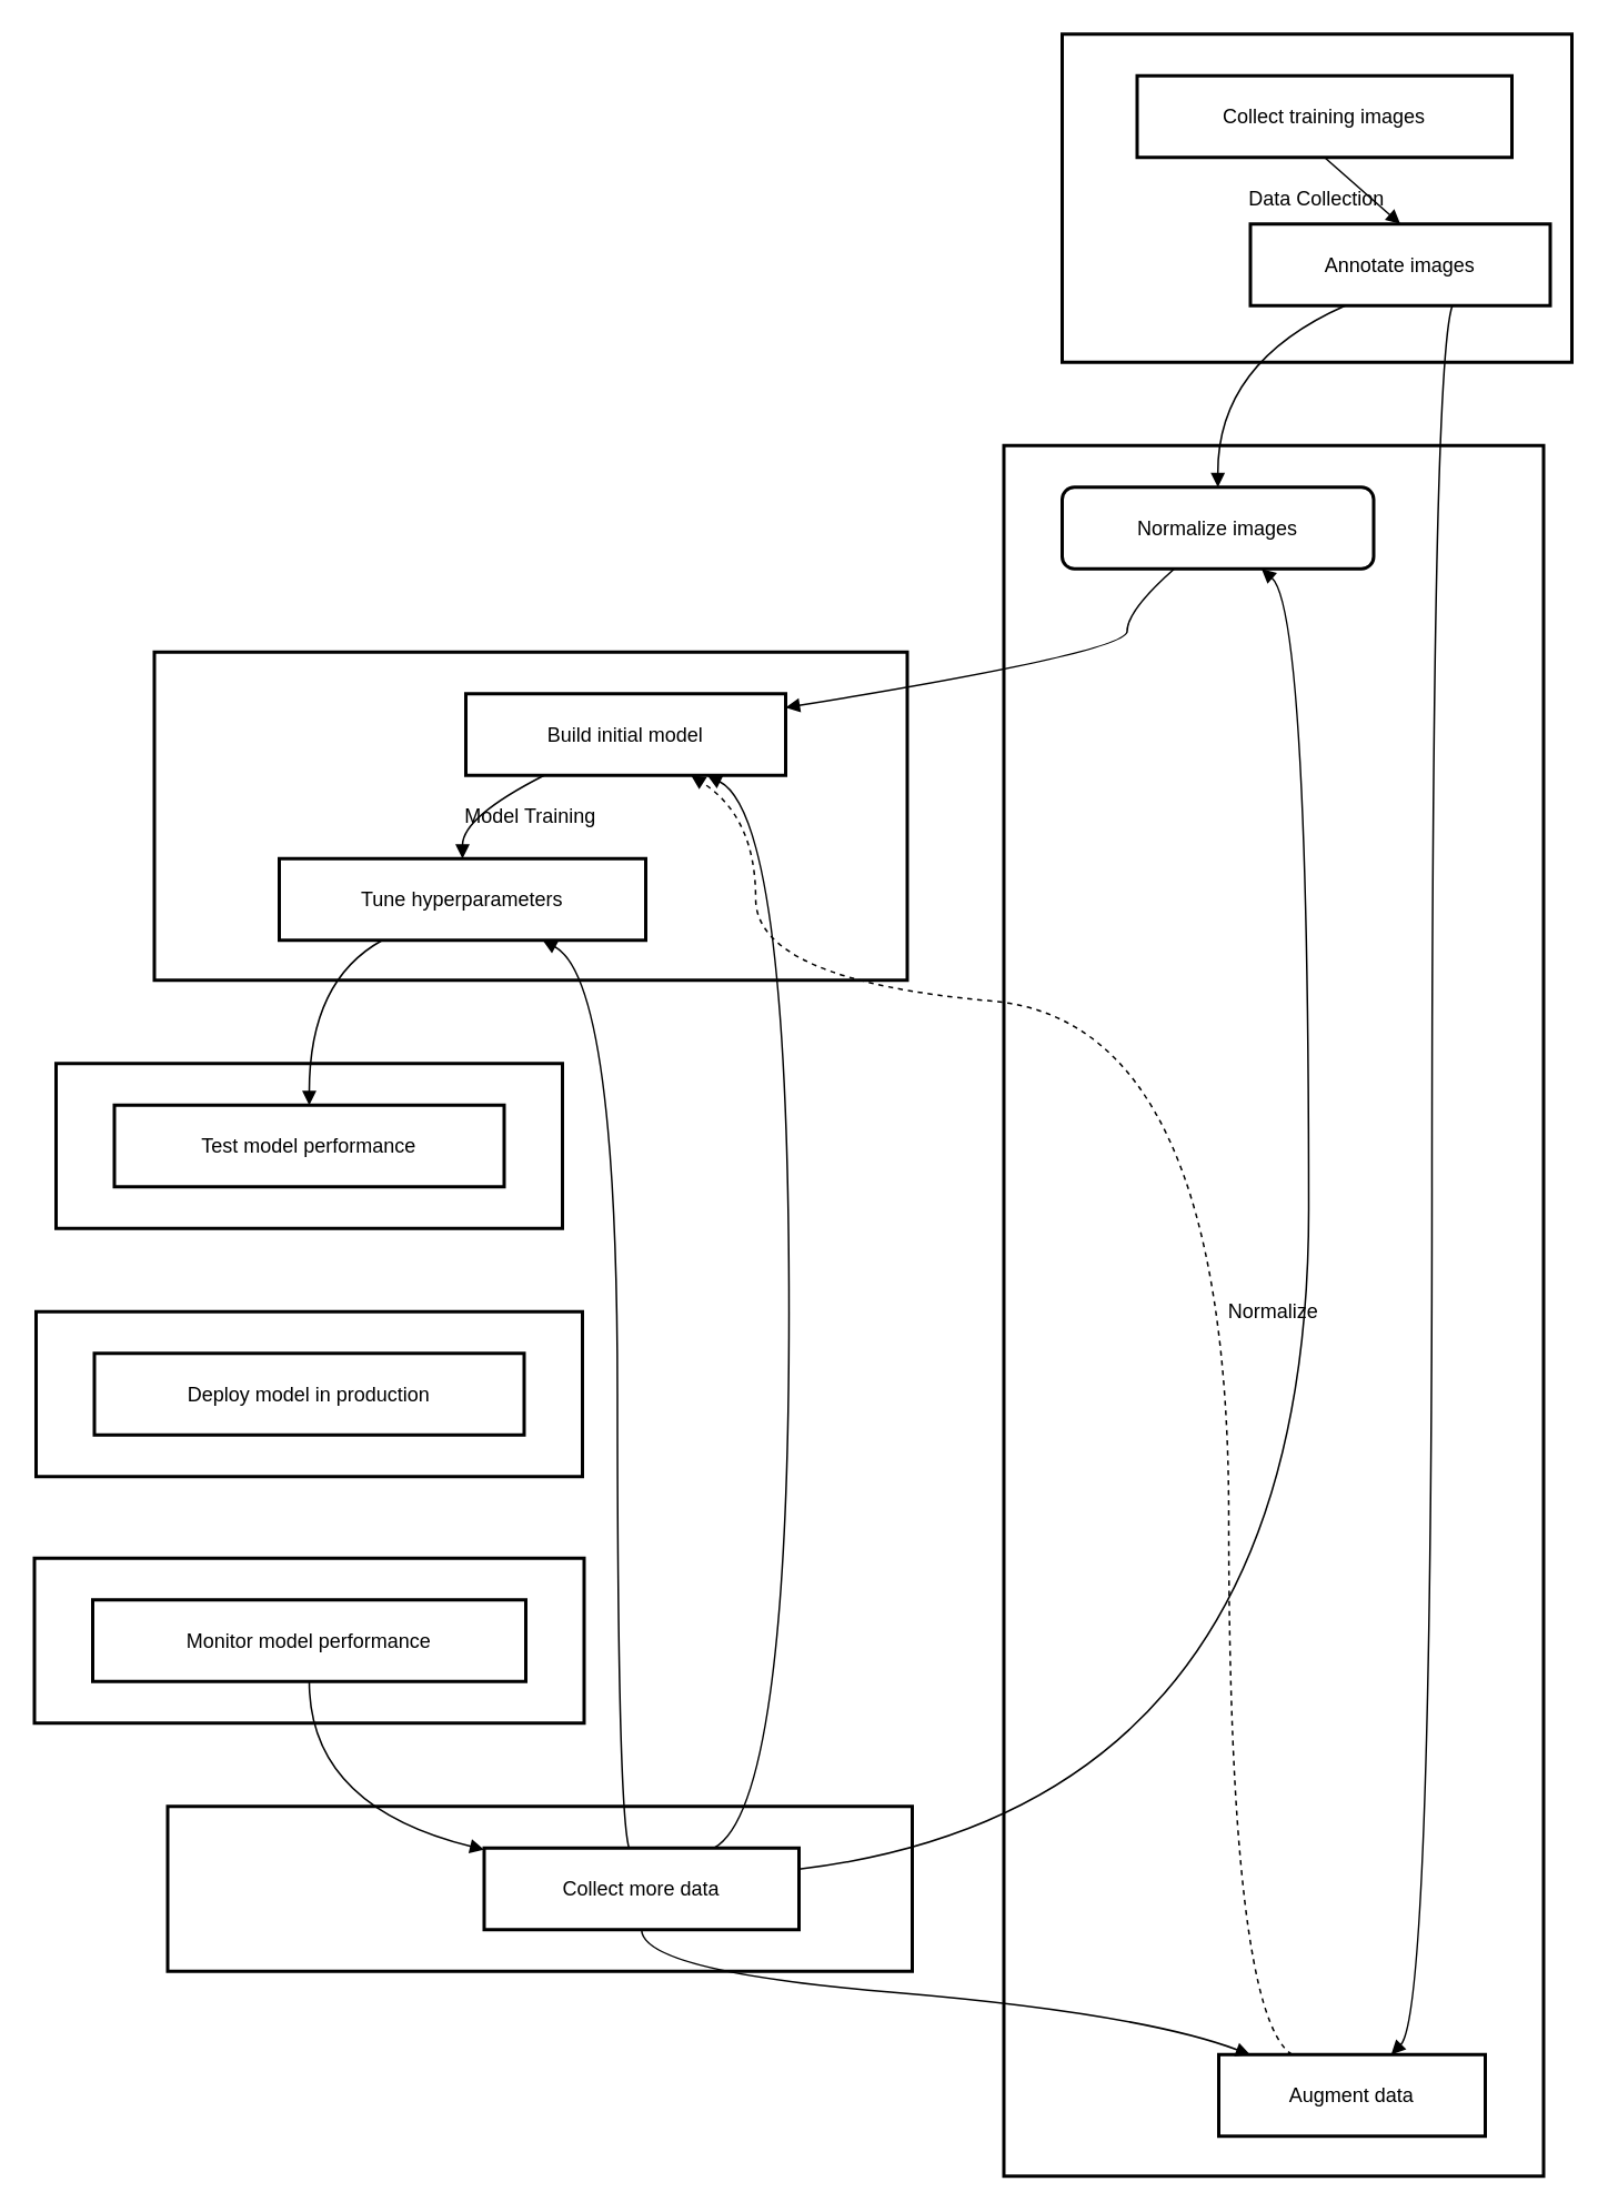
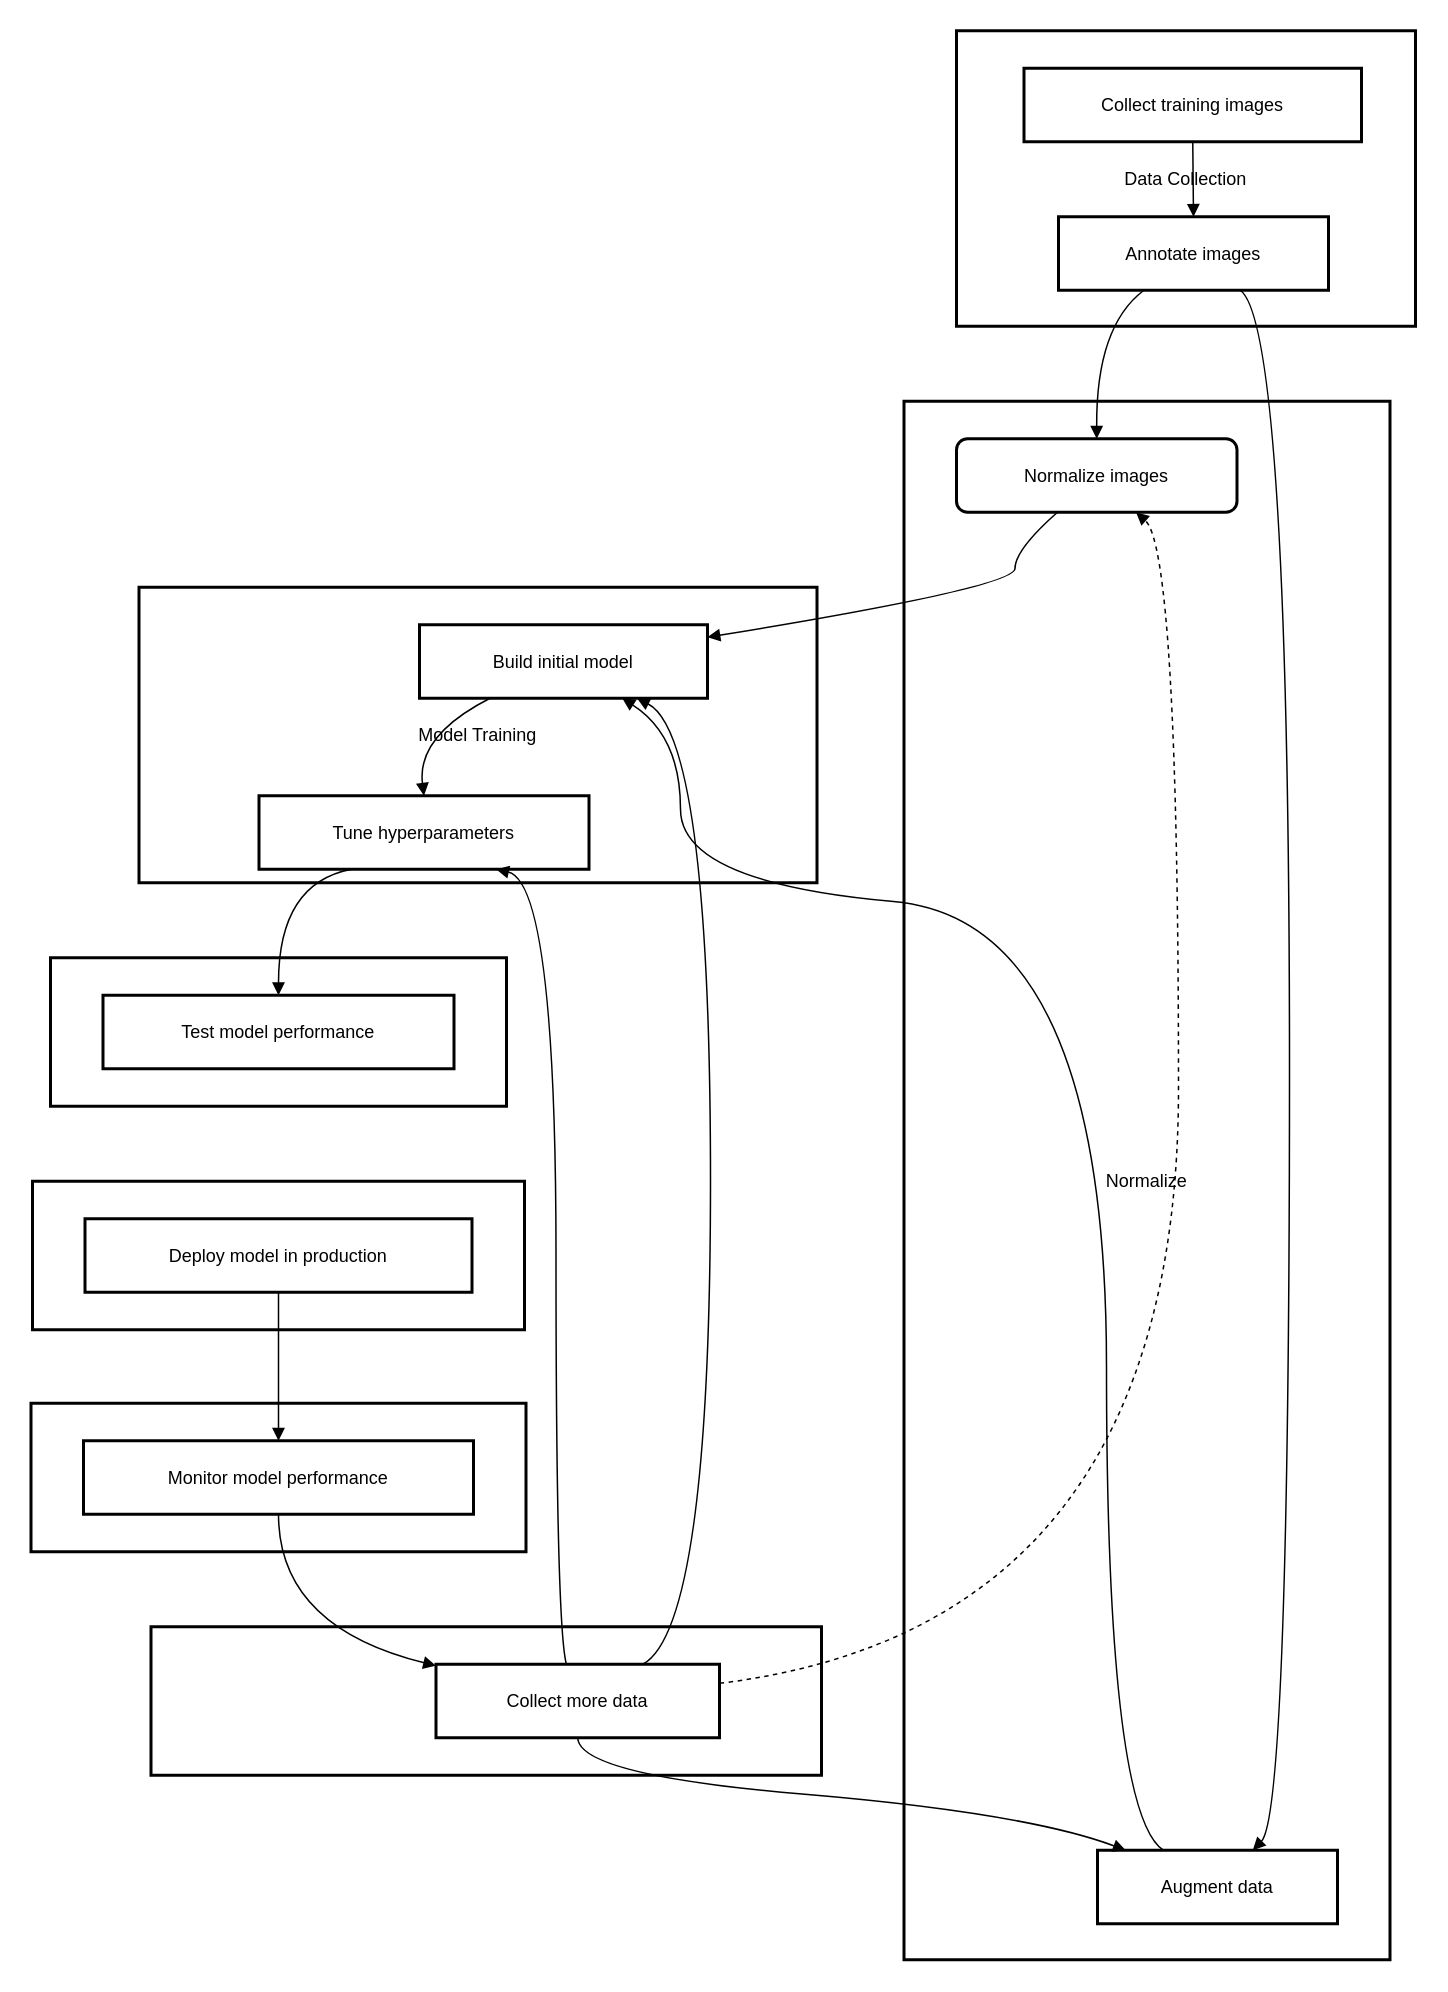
  <mxCell id="0" />
  <mxCell id="1" parent="0" />
  <mxCell id="2" value="Retraining" style="whiteSpace=wrap;strokeWidth=2;" vertex="1" parent="1"><mxGeometry x="100" y="1084" width="447" height="99" as="geometry" /></mxCell>
  <mxCell id="3" value="Monitoring" style="whiteSpace=wrap;strokeWidth=2;" vertex="1" parent="1"><mxGeometry x="20" y="935" width="330" height="99" as="geometry" /></mxCell>
  <mxCell id="4" value="Deployment" style="whiteSpace=wrap;strokeWidth=2;" vertex="1" parent="1"><mxGeometry x="21" y="787" width="328" height="99" as="geometry" /></mxCell>
  <mxCell id="5" value="Model Evaluation" style="whiteSpace=wrap;strokeWidth=2;" vertex="1" parent="1"><mxGeometry x="33" y="638" width="304" height="99" as="geometry" /></mxCell>
  <mxCell id="6" value="Model Training" style="whiteSpace=wrap;strokeWidth=2;" vertex="1" parent="1"><mxGeometry x="92" y="391" width="452" height="197" as="geometry" /></mxCell>
  <mxCell id="7" value="Normalize" style="whiteSpace=wrap;strokeWidth=2;" vertex="1" parent="1"><mxGeometry x="602" y="267" width="324" height="1039" as="geometry" /></mxCell>
  <mxCell id="8" value="Data Collection" style="whiteSpace=wrap;strokeWidth=2;" vertex="1" parent="1"><mxGeometry x="637" y="20" width="306" height="197" as="geometry" /></mxCell>
  <mxCell id="9" value="Collect training images" style="whiteSpace=wrap;strokeWidth=2;" vertex="1" parent="1"><mxGeometry x="682" y="45" width="225" height="49" as="geometry" /></mxCell>
- <mxCell id="10" value="Annotate images" style="whiteSpace=wrap;strokeWidth=2;" vertex="1" parent="1"><mxGeometry x="750" y="134" width="180" height="49" as="geometry" /></mxCell>
+ <mxCell id="10" value="Annotate images" style="whiteSpace=wrap;strokeWidth=2;" vertex="1" parent="1"><mxGeometry x="705" y="144" width="180" height="49" as="geometry" /></mxCell>
  <mxCell id="11" value="Normalize images" style="whiteSpace=wrap;strokeWidth=2;rounded=1;" vertex="1" parent="1"><mxGeometry x="637" y="292" width="187" height="49" as="geometry" /></mxCell>
  <mxCell id="12" value="Augment data" style="whiteSpace=wrap;strokeWidth=2;" vertex="1" parent="1"><mxGeometry x="731" y="1233" width="160" height="49" as="geometry" /></mxCell>
  <mxCell id="13" value="Build initial model" style="whiteSpace=wrap;strokeWidth=2;" vertex="1" parent="1"><mxGeometry x="279" y="416" width="192" height="49" as="geometry" /></mxCell>
- <mxCell id="14" value="Tune hyperparameters" style="whiteSpace=wrap;strokeWidth=2;" vertex="1" parent="1"><mxGeometry x="167" y="515" width="220" height="49" as="geometry" /></mxCell>
+ <mxCell id="14" value="Tune hyperparameters" style="whiteSpace=wrap;strokeWidth=2;" vertex="1" parent="1"><mxGeometry x="172" y="530" width="220" height="49" as="geometry" /></mxCell>
  <mxCell id="15" value="Test model performance" style="whiteSpace=wrap;strokeWidth=2;" vertex="1" parent="1"><mxGeometry x="68" y="663" width="234" height="49" as="geometry" /></mxCell>
  <mxCell id="16" value="Deploy model in production" style="whiteSpace=wrap;strokeWidth=2;" vertex="1" parent="1"><mxGeometry x="56" y="812" width="258" height="49" as="geometry" /></mxCell>
  <mxCell id="17" value="Monitor model performance" style="whiteSpace=wrap;strokeWidth=2;" vertex="1" parent="1"><mxGeometry x="55" y="960" width="260" height="49" as="geometry" /></mxCell>
  <mxCell id="18" value="Collect more data" style="whiteSpace=wrap;strokeWidth=2;" vertex="1" parent="1"><mxGeometry x="290" y="1109" width="189" height="49" as="geometry" /></mxCell>
  <mxCell id="19" value="" style="curved=1;startArrow=none;endArrow=block;exitX=0.5;exitY=0.99;entryX=0.5;entryY=-0.01;" edge="1" parent="1" source="9" target="10"><mxGeometry relative="1" as="geometry"><Array as="points" /></mxGeometry></mxCell>
  <mxCell id="20" value="" style="curved=1;startArrow=none;endArrow=block;exitX=0.32;exitY=0.99;entryX=0.5;entryY=0.01;" edge="1" parent="1" source="10" target="11"><mxGeometry relative="1" as="geometry"><Array as="points"><mxPoint x="730" y="217" /></Array></mxGeometry></mxCell>
  <mxCell id="21" value="" style="curved=1;startArrow=none;endArrow=block;exitX=0.67;exitY=0.99;entryX=0.65;entryY=-0.01;" edge="1" parent="1" source="10" target="12"><mxGeometry relative="1" as="geometry"><Array as="points"><mxPoint x="859" y="217" /><mxPoint x="859" y="1208" /></Array></mxGeometry></mxCell>
  <mxCell id="22" value="" style="curved=1;startArrow=none;endArrow=block;exitX=0.36;exitY=1;entryX=1;entryY=0.17;" edge="1" parent="1" source="11" target="13"><mxGeometry relative="1" as="geometry"><Array as="points"><mxPoint x="676" y="366" /><mxPoint x="676" y="391" /></Array></mxGeometry></mxCell>
- <mxCell id="23" value="" style="curved=1;startArrow=none;endArrow=block;exitX=0.27;exitY=-0.01;entryX=0.7;entryY=0.99;dashed=1;" edge="1" parent="1" source="12" target="13"><mxGeometry relative="1" as="geometry"><Array as="points"><mxPoint x="737" y="1208" /><mxPoint x="737" y="613" /><mxPoint x="453" y="588" /><mxPoint x="453" y="490" /></Array></mxGeometry></mxCell>
+ <mxCell id="23" value="" style="curved=1;startArrow=none;endArrow=block;exitX=0.27;exitY=-0.01;entryX=0.7;entryY=0.99;" edge="1" parent="1" source="12" target="13"><mxGeometry relative="1" as="geometry"><Array as="points"><mxPoint x="737" y="1208" /><mxPoint x="737" y="613" /><mxPoint x="453" y="588" /><mxPoint x="453" y="490" /></Array></mxGeometry></mxCell>
  <mxCell id="24" value="" style="curved=1;startArrow=none;endArrow=block;exitX=0.25;exitY=0.99;entryX=0.5;entryY=-0.01;" edge="1" parent="1" source="13" target="14"><mxGeometry relative="1" as="geometry"><Array as="points"><mxPoint x="277" y="490" /></Array></mxGeometry></mxCell>
  <mxCell id="25" value="" style="curved=1;startArrow=none;endArrow=block;exitX=0.29;exitY=0.98;entryX=0.5;entryY=0;" edge="1" parent="1" source="14" target="15"><mxGeometry relative="1" as="geometry"><Array as="points"><mxPoint x="185" y="588" /></Array></mxGeometry></mxCell>
+ <mxCell id="26" value="" style="curved=1;startArrow=none;endArrow=block;exitX=0.5;exitY=0.99;entryX=0.5;entryY=0.01;" edge="1" parent="1" source="16" target="17"><mxGeometry relative="1" as="geometry"><Array as="points" /></mxGeometry></mxCell>
  <mxCell id="27" value="" style="curved=1;startArrow=none;endArrow=block;exitX=0.5;exitY=1;entryX=0;entryY=0.02;" edge="1" parent="1" source="17" target="18"><mxGeometry relative="1" as="geometry"><Array as="points"><mxPoint x="185" y="1084" /></Array></mxGeometry></mxCell>
- <mxCell id="28" value="" style="curved=1;startArrow=none;endArrow=block;exitX=1;exitY=0.26;entryX=0.64;entryY=1;" edge="1" parent="1" source="18" target="11"><mxGeometry relative="1" as="geometry"><Array as="points"><mxPoint x="785" y="1084" /><mxPoint x="785" y="366" /></Array></mxGeometry></mxCell>
+ <mxCell id="28" value="" style="curved=1;startArrow=none;endArrow=block;exitX=1;exitY=0.26;entryX=0.64;entryY=1;dashed=1;" edge="1" parent="1" source="18" target="11"><mxGeometry relative="1" as="geometry"><Array as="points"><mxPoint x="785" y="1084" /><mxPoint x="785" y="366" /></Array></mxGeometry></mxCell>
  <mxCell id="29" value="" style="curved=1;startArrow=none;endArrow=block;exitX=0.5;exitY=0.99;entryX=0.11;entryY=-0.01;" edge="1" parent="1" source="18" target="12"><mxGeometry relative="1" as="geometry"><Array as="points"><mxPoint x="385" y="1183" /><mxPoint x="683" y="1208" /></Array></mxGeometry></mxCell>
  <mxCell id="30" value="" style="curved=1;startArrow=none;endArrow=block;exitX=0.73;exitY=0;entryX=0.75;entryY=0.99;" edge="1" parent="1" source="18" target="13"><mxGeometry relative="1" as="geometry"><Array as="points"><mxPoint x="473" y="1084" /><mxPoint x="473" y="490" /></Array></mxGeometry></mxCell>
  <mxCell id="31" value="" style="curved=1;startArrow=none;endArrow=block;exitX=0.46;exitY=0;entryX=0.71;entryY=0.98;" edge="1" parent="1" source="18" target="14"><mxGeometry relative="1" as="geometry"><Array as="points"><mxPoint x="370" y="1084" /><mxPoint x="370" y="588" /></Array></mxGeometry></mxCell>
